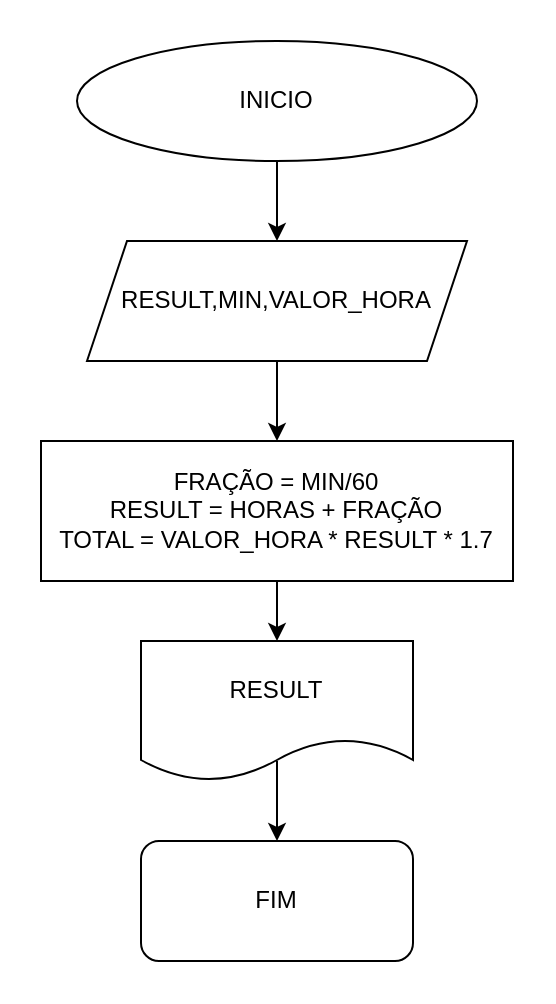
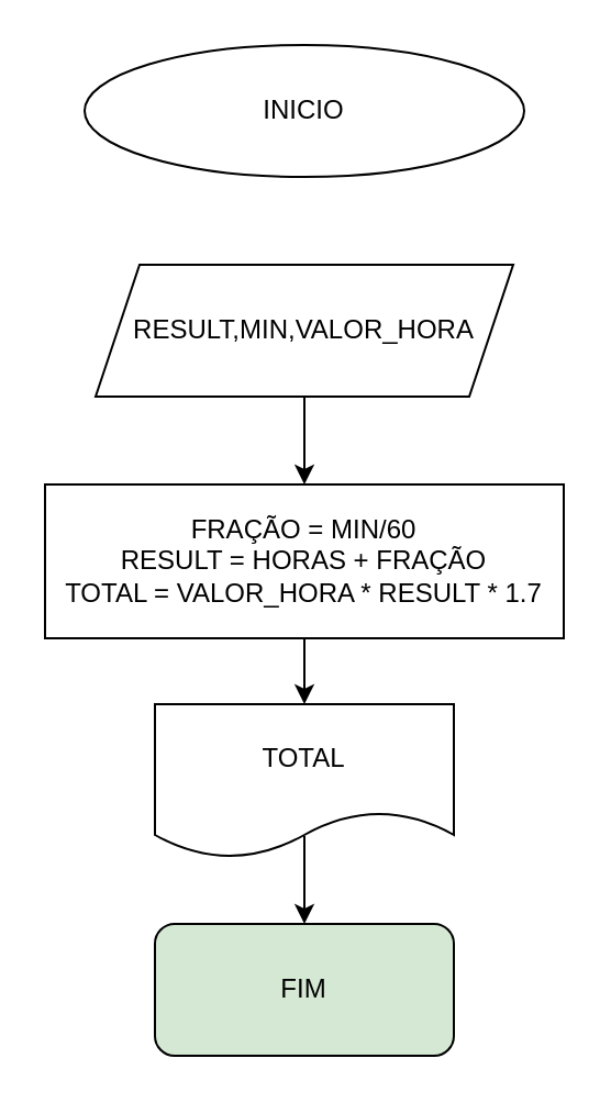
  <mxCell id="0" />
  <mxCell id="1" parent="0" />
- <mxCell id="2" style="edgeStyle=orthogonalEdgeStyle;rounded=0;orthogonalLoop=1;jettySize=auto;html=1;entryX=0.5;entryY=0;entryDx=0;entryDy=0;" edge="1" parent="1" source="3" target="5"><mxGeometry relative="1" as="geometry" /></mxCell>
  <mxCell id="3" value="INICIO" style="ellipse;whiteSpace=wrap;html=1;" vertex="1" parent="1"><mxGeometry x="38" y="20" width="200" height="60" as="geometry" /></mxCell>
  <mxCell id="4" style="edgeStyle=orthogonalEdgeStyle;rounded=0;orthogonalLoop=1;jettySize=auto;html=1;entryX=0.5;entryY=0;entryDx=0;entryDy=0;" edge="1" parent="1" source="5" target="7"><mxGeometry relative="1" as="geometry" /></mxCell>
  <mxCell id="5" value="RESULT,MIN,VALOR_HORA" style="shape=parallelogram;perimeter=parallelogramPerimeter;whiteSpace=wrap;html=1;fixedSize=1;" vertex="1" parent="1"><mxGeometry x="43" y="120" width="190" height="60" as="geometry" /></mxCell>
  <mxCell id="6" style="edgeStyle=orthogonalEdgeStyle;rounded=0;orthogonalLoop=1;jettySize=auto;html=1;" edge="1" parent="1" source="7"><mxGeometry relative="1" as="geometry"><mxPoint x="138" y="320" as="targetPoint" /></mxGeometry></mxCell>
  <mxCell id="7" value="FRAÇÃO = MIN/60&lt;br&gt;RESULT = HORAS + FRAÇÃO&lt;br&gt;TOTAL = VALOR_HORA * RESULT * 1.7" style="rounded=0;whiteSpace=wrap;html=1;" vertex="1" parent="1"><mxGeometry x="20" y="220" width="236" height="70" as="geometry" /></mxCell>
  <mxCell id="8" style="edgeStyle=orthogonalEdgeStyle;rounded=0;orthogonalLoop=1;jettySize=auto;html=1;entryX=0.5;entryY=0;entryDx=0;entryDy=0;exitX=0.5;exitY=0.857;exitDx=0;exitDy=0;exitPerimeter=0;" edge="1" parent="1" source="9" target="10"><mxGeometry relative="1" as="geometry" /></mxCell>
- <mxCell id="9" value="RESULT" style="shape=document;whiteSpace=wrap;html=1;boundedLbl=1;" vertex="1" parent="1"><mxGeometry x="70" y="320" width="136" height="70" as="geometry" /></mxCell>
- <mxCell id="10" value="FIM" style="rounded=1;whiteSpace=wrap;html=1;" vertex="1" parent="1"><mxGeometry x="70" y="420" width="136" height="60" as="geometry" /></mxCell>
+ <mxCell id="9" value="TOTAL" style="shape=document;whiteSpace=wrap;html=1;boundedLbl=1;" vertex="1" parent="1"><mxGeometry x="70" y="320" width="136" height="70" as="geometry" /></mxCell>
+ <mxCell id="10" value="FIM" style="rounded=1;whiteSpace=wrap;html=1;fillColor=#d5e8d4;" vertex="1" parent="1"><mxGeometry x="70" y="420" width="136" height="60" as="geometry" /></mxCell>
